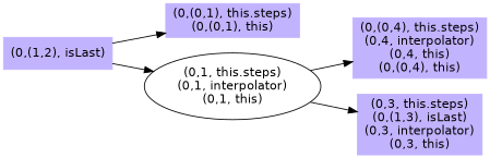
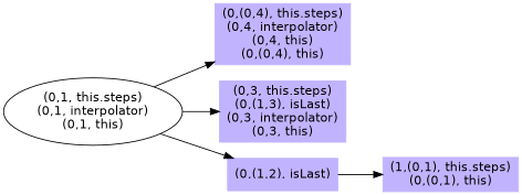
  digraph {
    fontname="DejaVu Sans"
    rankdir=LR
    node [color=".7 .3 1.0" fontname="DejaVu Sans" shape=box style=filled]
    edge [fontname="DejaVu Sans"]
    n1 [label="(0,(0,4), this.steps)\n(0,4, interpolator)\n(0,4, this)\n(0,(0,4), this)"]
-   n2 [label="(0,(0,1), this.steps)\n(0,(0,1), this)"]
+   n2 [label="(1,(0,1), this.steps)\n(0,(0,1), this)"]
    n3 [label="(0,3, this.steps)\n(0,(1,3), isLast)\n(0,3, interpolator)\n(0,3, this)"]
    n4 [label="(0,(1,2), isLast)"]
    n5 [label="(0,1, this.steps)\n(0,1, interpolator)\n(0,1, this)" color="" shape="" style=""]
    n4 -> n2
    n5 -> n1
    n5 -> n3
-   n4 -> n5
+   n5 -> n4
  }
